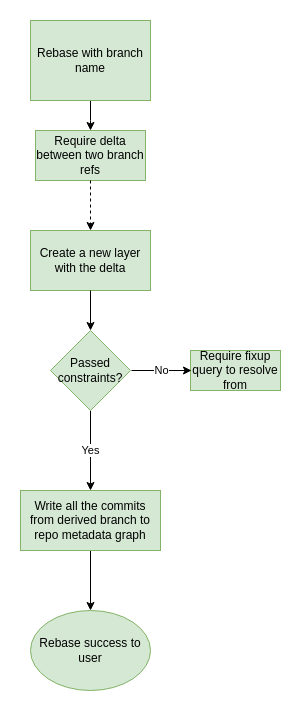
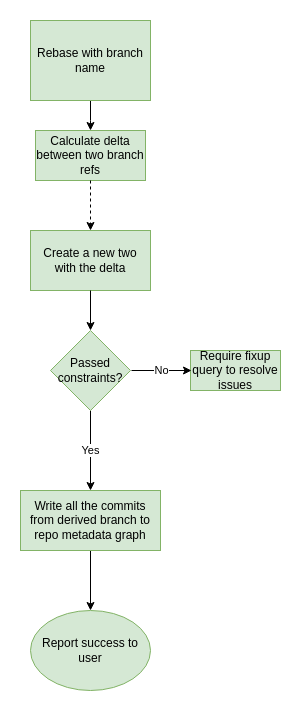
  <mxCell id="0" />
  <mxCell id="1" parent="0" />
  <mxCell id="2" value="" style="edgeStyle=orthogonalEdgeStyle;rounded=0;orthogonalLoop=1;jettySize=auto;html=1;" parent="1" source="3" edge="1"><mxGeometry relative="1" as="geometry"><mxPoint x="90" y="130" as="targetPoint" /></mxGeometry></mxCell>
  <mxCell id="3" value="Rebase with branch name" style="whiteSpace=wrap;html=1;fillColor=#d5e8d4;strokeColor=#82b366;rounded=0;" parent="1" vertex="1"><mxGeometry x="30" y="20" width="120" height="80" as="geometry" /></mxCell>
- <mxCell id="4" value="Require delta between two branch refs" style="rounded=0;whiteSpace=wrap;html=1;fillColor=#d5e8d4;strokeColor=#82b366;" parent="1" vertex="1"><mxGeometry x="35" y="130" width="110" height="50" as="geometry" /></mxCell>
- <mxCell id="5" value="Create a new layer with the delta" style="rounded=0;whiteSpace=wrap;html=1;fillColor=#d5e8d4;strokeColor=#82b366;" parent="1" vertex="1"><mxGeometry x="30" y="230" width="120" height="60" as="geometry" /></mxCell>
+ <mxCell id="4" value="Calculate delta between two branch refs" style="rounded=0;whiteSpace=wrap;html=1;fillColor=#d5e8d4;strokeColor=#82b366;" parent="1" vertex="1"><mxGeometry x="35" y="130" width="110" height="50" as="geometry" /></mxCell>
+ <mxCell id="5" value="Create a new two with the delta" style="rounded=0;whiteSpace=wrap;html=1;fillColor=#d5e8d4;strokeColor=#82b366;" parent="1" vertex="1"><mxGeometry x="30" y="230" width="120" height="60" as="geometry" /></mxCell>
  <mxCell id="6" value="" style="endArrow=classic;html=1;exitX=0.5;exitY=1;exitDx=0;exitDy=0;entryX=0.5;entryY=0;entryDx=0;entryDy=0;dashed=1;" parent="1" source="4" target="5" edge="1"><mxGeometry width="50" height="50" relative="1" as="geometry"><mxPoint x="270" y="280" as="sourcePoint" /><mxPoint x="320" y="230" as="targetPoint" /></mxGeometry></mxCell>
  <mxCell id="7" value="" style="edgeStyle=orthogonalEdgeStyle;rounded=0;orthogonalLoop=1;jettySize=auto;html=1;" parent="1" source="8" target="14" edge="1"><mxGeometry relative="1" as="geometry" /></mxCell>
  <mxCell id="8" value="Write all the commits from derived branch to repo metadata graph" style="rounded=0;whiteSpace=wrap;html=1;fillColor=#d5e8d4;strokeColor=#82b366;" parent="1" vertex="1"><mxGeometry x="20" y="490" width="140" height="60" as="geometry" /></mxCell>
  <mxCell id="9" value="Yes" style="edgeStyle=orthogonalEdgeStyle;rounded=0;orthogonalLoop=1;jettySize=auto;html=1;entryX=0.5;entryY=0;entryDx=0;entryDy=0;" parent="1" source="10" target="8" edge="1"><mxGeometry relative="1" as="geometry"><mxPoint x="90" y="460" as="targetPoint" /></mxGeometry></mxCell>
  <mxCell id="10" value="Passed constraints?" style="rhombus;whiteSpace=wrap;html=1;fillColor=#d5e8d4;strokeColor=#82b366;" parent="1" vertex="1"><mxGeometry x="50" y="330" width="80" height="80" as="geometry" /></mxCell>
  <mxCell id="11" value="" style="endArrow=classic;html=1;exitX=0.5;exitY=1;exitDx=0;exitDy=0;entryX=0.5;entryY=0;entryDx=0;entryDy=0;" parent="1" source="5" target="10" edge="1"><mxGeometry width="50" height="50" relative="1" as="geometry"><mxPoint x="90" y="290" as="sourcePoint" /><mxPoint x="90" y="410" as="targetPoint" /></mxGeometry></mxCell>
- <mxCell id="12" value="Require fixup query to resolve from" style="rounded=0;whiteSpace=wrap;html=1;fillColor=#d5e8d4;strokeColor=#82b366;" parent="1" vertex="1"><mxGeometry x="190" y="350" width="90" height="40" as="geometry" /></mxCell>
+ <mxCell id="12" value="Require fixup query to resolve issues" style="rounded=0;whiteSpace=wrap;html=1;fillColor=#d5e8d4;strokeColor=#82b366;" parent="1" vertex="1"><mxGeometry x="190" y="350" width="90" height="40" as="geometry" /></mxCell>
  <mxCell id="13" value="No" style="endArrow=classic;html=1;exitX=1;exitY=0.5;exitDx=0;exitDy=0;" parent="1" edge="1"><mxGeometry width="50" height="50" relative="1" as="geometry"><mxPoint x="131" y="370" as="sourcePoint" /><mxPoint x="191" y="370" as="targetPoint" /></mxGeometry></mxCell>
- <mxCell id="14" value="Rebase success to user" style="ellipse;whiteSpace=wrap;html=1;fillColor=#d5e8d4;strokeColor=#82b366;" parent="1" vertex="1"><mxGeometry x="30" y="610" width="120" height="80" as="geometry" /></mxCell>
+ <mxCell id="14" value="Report success to user" style="ellipse;whiteSpace=wrap;html=1;fillColor=#d5e8d4;strokeColor=#82b366;" parent="1" vertex="1"><mxGeometry x="30" y="610" width="120" height="80" as="geometry" /></mxCell>
